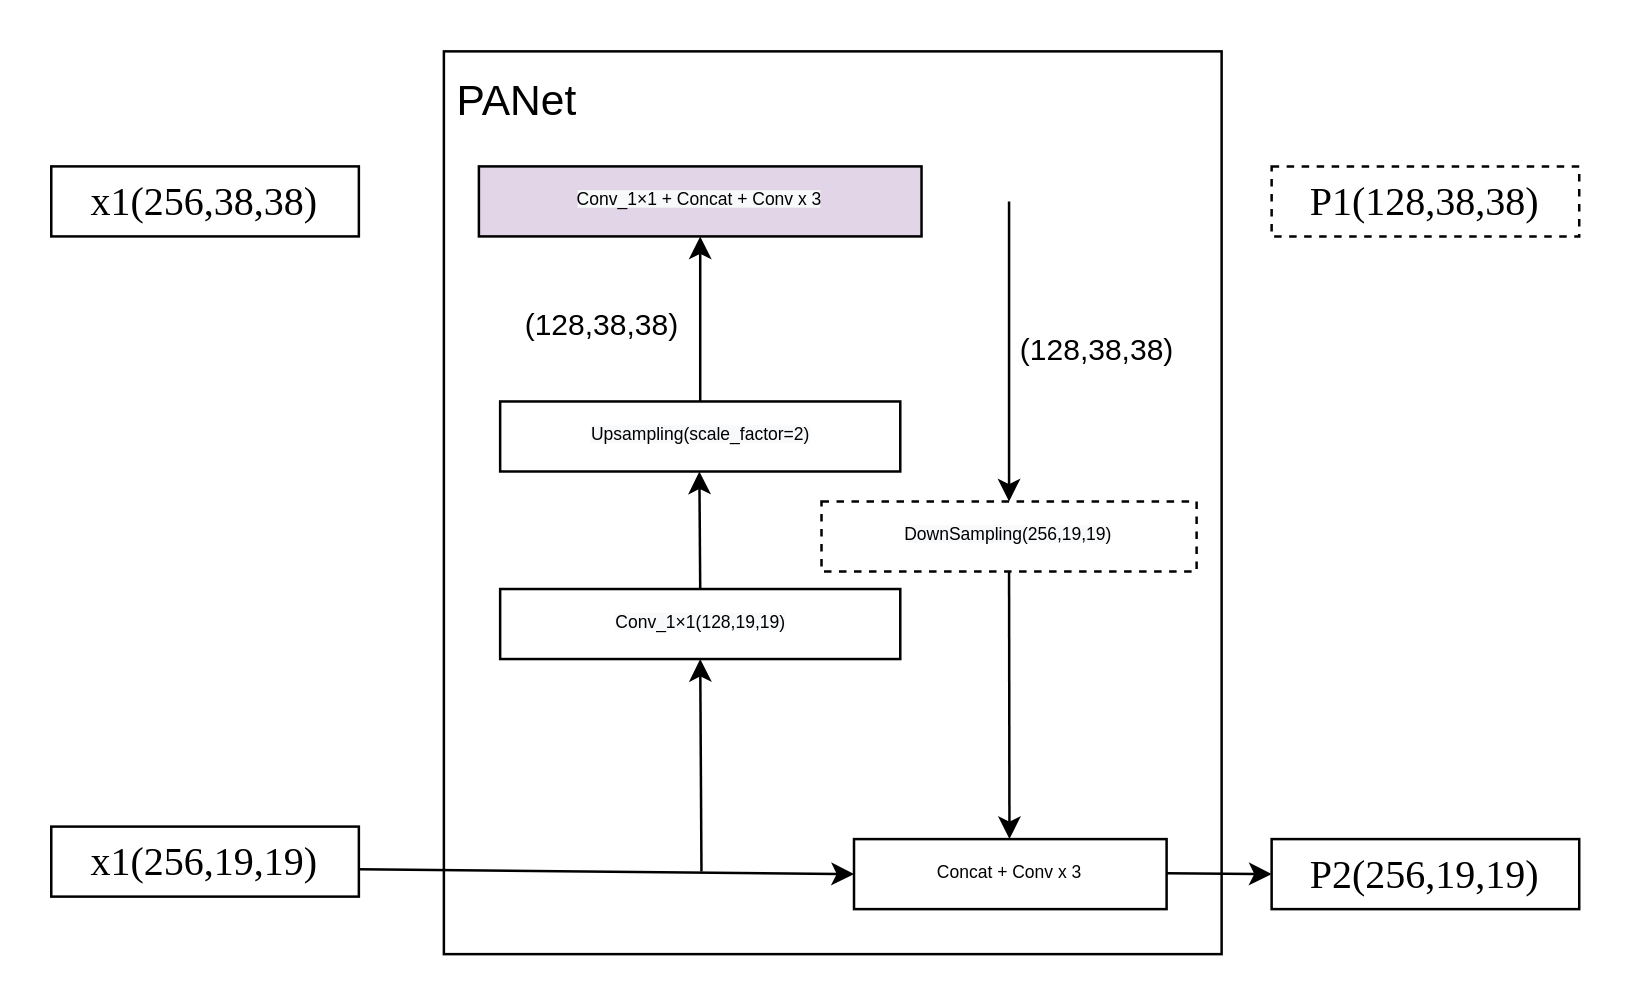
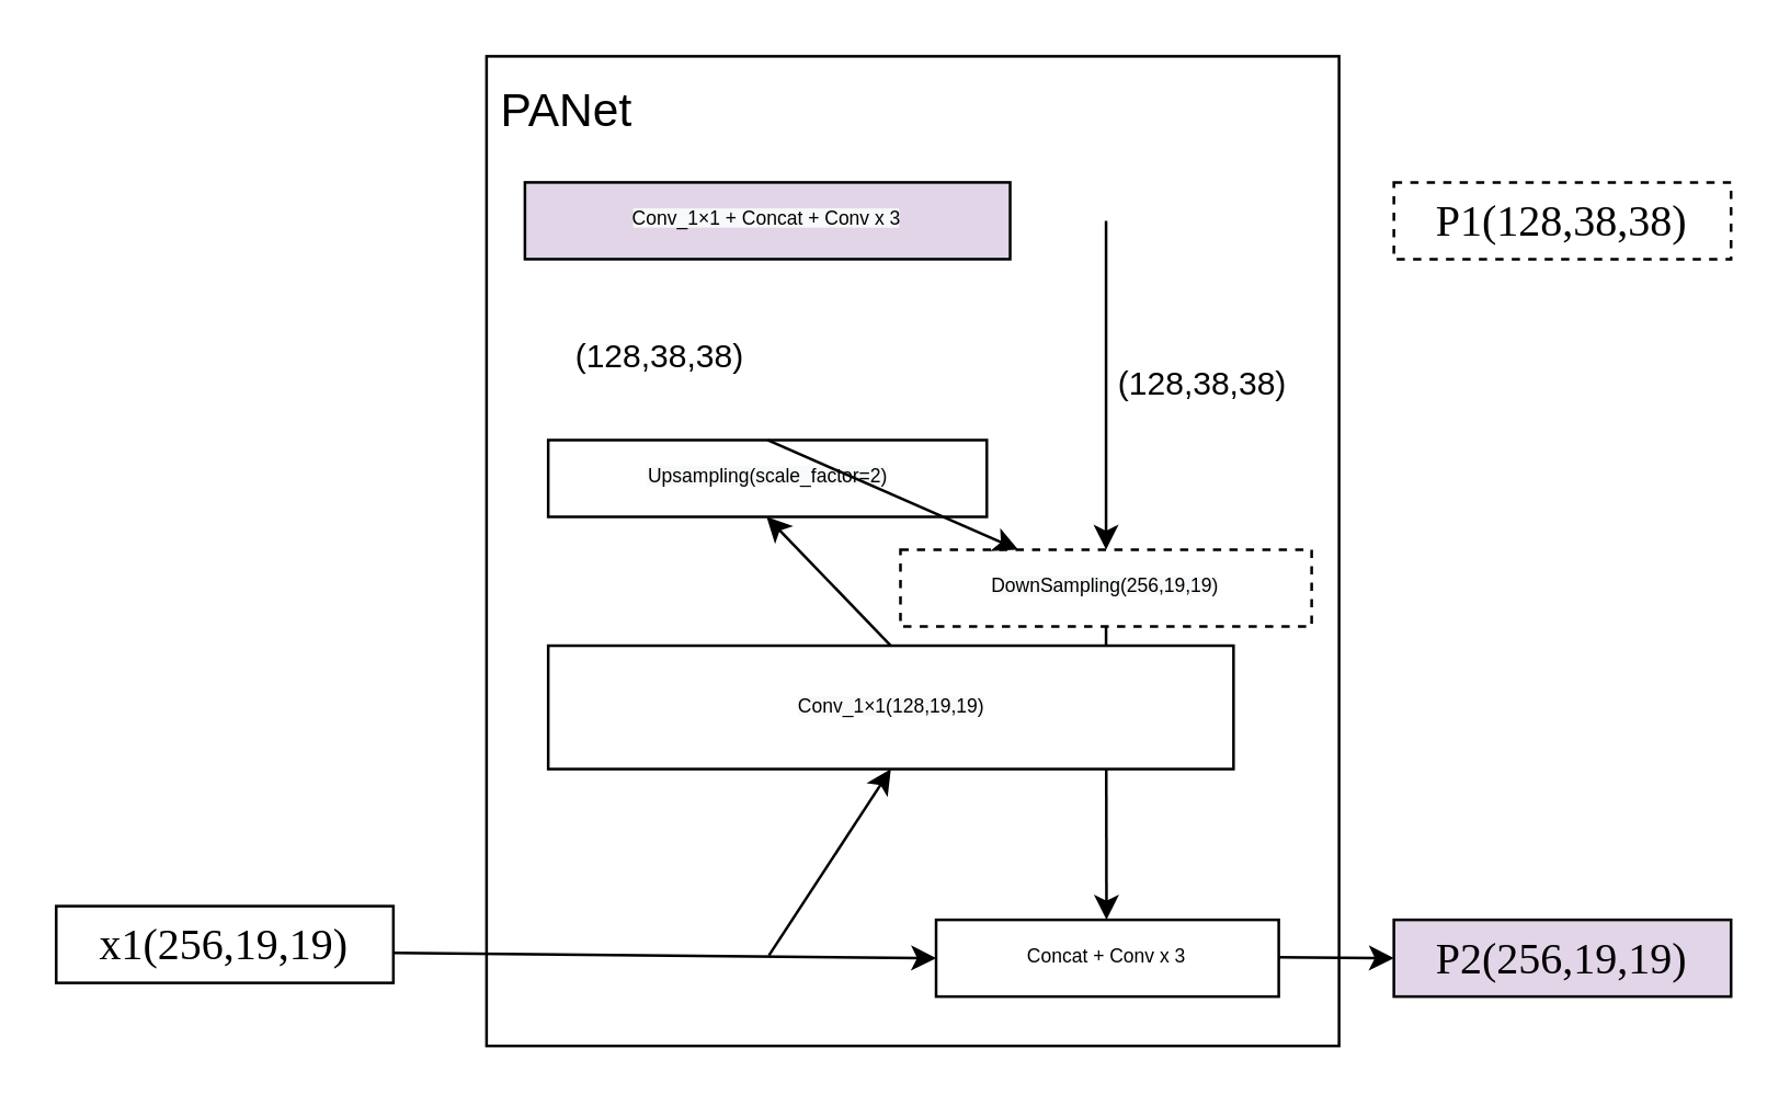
  <mxCell id="0" />
  <mxCell id="1" parent="0" />
  <mxCell id="2" value="" style="rounded=0;whiteSpace=wrap;html=1;strokeWidth=1;fontSize=7;" vertex="1" parent="1"><mxGeometry x="177" y="20" width="311" height="361" as="geometry" /></mxCell>
  <mxCell id="3" value="&lt;font face=&quot;helvetica&quot;&gt;Concat + Conv x 3&lt;/font&gt;" style="rounded=0;whiteSpace=wrap;html=1;strokeWidth=1;fontSize=7;" vertex="1" parent="1"><mxGeometry x="341" y="335" width="125" height="28" as="geometry" /></mxCell>
  <mxCell id="4" value="&lt;font style=&quot;font-size: 17px&quot;&gt;PANet&lt;/font&gt;" style="text;html=1;resizable=0;autosize=1;align=center;verticalAlign=middle;points=[];fillColor=none;strokeColor=none;rounded=0;fontSize=7;" vertex="1" parent="1"><mxGeometry x="177" y="34" width="58" height="14" as="geometry" /></mxCell>
  <mxCell id="5" value="" style="endArrow=classic;html=1;fontSize=7;entryX=0.5;entryY=1;entryDx=0;entryDy=0;" edge="1" parent="1" target="19"><mxGeometry width="50" height="50" relative="1" as="geometry"><mxPoint x="280" y="348" as="sourcePoint" /><mxPoint x="254.272" y="122.392" as="targetPoint" /></mxGeometry></mxCell>
  <mxCell id="6" value="&lt;span style=&quot;color: rgb(0 , 0 , 0) ; font-family: &amp;#34;helvetica&amp;#34; ; font-style: normal ; font-weight: 400 ; letter-spacing: normal ; text-align: center ; text-indent: 0px ; text-transform: none ; word-spacing: 0px ; background-color: rgb(248 , 249 , 250) ; display: inline ; float: none ; font-size: 7px&quot;&gt;&lt;font style=&quot;font-size: 7px&quot;&gt;Upsampling(scale_factor=2)&lt;/font&gt;&lt;/span&gt;" style="rounded=0;whiteSpace=wrap;html=1;strokeWidth=1;fontSize=7;" vertex="1" parent="1"><mxGeometry x="199.5" y="160" width="160" height="28" as="geometry" /></mxCell>
  <mxCell id="7" value="&lt;span style=&quot;color: rgb(0 , 0 , 0) ; font-family: &amp;#34;helvetica&amp;#34; ; font-style: normal ; font-weight: 400 ; letter-spacing: normal ; text-align: center ; text-indent: 0px ; text-transform: none ; word-spacing: 0px ; background-color: rgb(248 , 249 , 250) ; display: inline ; float: none ; font-size: 7px&quot;&gt;&lt;font style=&quot;font-size: 7px&quot;&gt;Conv_1×1 + Concat + Conv x 3&lt;/font&gt;&lt;/span&gt;" style="rounded=0;whiteSpace=wrap;html=1;strokeWidth=1;fontSize=7;fillColor=#e1d5e7;" vertex="1" parent="1"><mxGeometry x="191" y="66" width="177" height="28" as="geometry" /></mxCell>
  <mxCell id="8" value="&lt;span style=&quot;color: rgb(0 , 0 , 0) ; font-family: &amp;#34;helvetica&amp;#34; ; font-style: normal ; font-weight: 400 ; letter-spacing: normal ; text-align: center ; text-indent: 0px ; text-transform: none ; word-spacing: 0px ; background-color: rgb(248 , 249 , 250) ; display: inline ; float: none ; font-size: 7px&quot;&gt;&lt;font style=&quot;font-size: 7px&quot;&gt;DownSampling(256,19,19)&lt;/font&gt;&lt;/span&gt;" style="rounded=0;whiteSpace=wrap;html=1;strokeWidth=1;fontSize=7;dashed=1;" vertex="1" parent="1"><mxGeometry x="328" y="200" width="150" height="28" as="geometry" /></mxCell>
  <mxCell id="9" value="" style="endArrow=classic;html=1;entryX=0.5;entryY=0;entryDx=0;entryDy=0;" edge="1" parent="1" target="8"><mxGeometry width="50" height="50" relative="1" as="geometry"><mxPoint x="403" y="80" as="sourcePoint" /><mxPoint x="351" y="220" as="targetPoint" /></mxGeometry></mxCell>
  <mxCell id="10" value="" style="endArrow=classic;html=1;" edge="1" parent="1"><mxGeometry width="50" height="50" relative="1" as="geometry"><mxPoint x="466" y="348.66" as="sourcePoint" /><mxPoint x="508" y="349" as="targetPoint" /></mxGeometry></mxCell>
- <mxCell id="11" value="" style="endArrow=classic;html=1;fontSize=14;entryX=0.5;entryY=1;entryDx=0;entryDy=0;exitX=0.5;exitY=0;exitDx=0;exitDy=0;" edge="1" parent="1" source="6" target="7"><mxGeometry width="50" height="50" relative="1" as="geometry"><mxPoint x="253.26" y="164" as="sourcePoint" /><mxPoint x="253.26" y="100" as="targetPoint" /></mxGeometry></mxCell>
+ <mxCell id="11" value="" style="endArrow=classic;html=1;fontSize=14;exitX=0.5;exitY=0;exitDx=0;exitDy=0;" edge="1" parent="1" source="6" target="8"><mxGeometry width="50" height="50" relative="1" as="geometry"><mxPoint x="253.26" y="164" as="sourcePoint" /><mxPoint x="253.26" y="100" as="targetPoint" /></mxGeometry></mxCell>
  <mxCell id="12" value="" style="endArrow=classic;html=1;fontSize=14;exitX=0.5;exitY=1;exitDx=0;exitDy=0;" edge="1" parent="1" source="8"><mxGeometry width="50" height="50" relative="1" as="geometry"><mxPoint x="403.16" y="259" as="sourcePoint" /><mxPoint x="403.16" y="335" as="targetPoint" /></mxGeometry></mxCell>
  <mxCell id="13" value="(128,38,38)" style="text;html=1;resizable=0;autosize=1;align=center;verticalAlign=middle;points=[];fillColor=none;strokeColor=none;rounded=0;" vertex="1" parent="1"><mxGeometry x="199.5" y="120" width="80" height="20" as="geometry" /></mxCell>
  <mxCell id="14" value="(128,38,38)" style="text;html=1;resizable=0;autosize=1;align=center;verticalAlign=middle;points=[];fillColor=none;strokeColor=none;rounded=0;" vertex="1" parent="1"><mxGeometry x="398" y="130" width="80" height="20" as="geometry" /></mxCell>
  <mxCell id="15" value="" style="endArrow=classic;html=1;entryX=0;entryY=0.5;entryDx=0;entryDy=0;exitX=1;exitY=0.5;exitDx=0;exitDy=0;" edge="1" parent="1" target="3"><mxGeometry width="50" height="50" relative="1" as="geometry"><mxPoint x="133" y="347" as="sourcePoint" /><mxPoint x="177" y="350" as="targetPoint" /></mxGeometry></mxCell>
- <mxCell id="16" value="&lt;span style=&quot;font-family: &amp;#34;times new roman&amp;#34; ; font-size: 16px&quot;&gt;x1(256,38,38)&lt;/span&gt;" style="rounded=0;whiteSpace=wrap;html=1;strokeWidth=1;fontSize=7;" vertex="1" parent="1"><mxGeometry x="20" y="66" width="123" height="28" as="geometry" /></mxCell>
  <mxCell id="17" value="&lt;span style=&quot;font-family: &amp;#34;times new roman&amp;#34; ; font-size: 16px&quot;&gt;x1(256,19,19)&lt;/span&gt;" style="rounded=0;whiteSpace=wrap;html=1;strokeWidth=1;fontSize=7;" vertex="1" parent="1"><mxGeometry x="20" y="330" width="123" height="28" as="geometry" /></mxCell>
  <mxCell id="18" value="&lt;span style=&quot;font-family: &amp;#34;times new roman&amp;#34; ; font-size: 16px&quot;&gt;P1(128,38,38)&lt;/span&gt;" style="rounded=0;whiteSpace=wrap;html=1;strokeWidth=1;fontSize=7;dashed=1;" vertex="1" parent="1"><mxGeometry x="508" y="66" width="123" height="28" as="geometry" /></mxCell>
- <mxCell id="19" value="&lt;span style=&quot;color: rgb(0 , 0 , 0) ; font-family: &amp;#34;helvetica&amp;#34; ; font-style: normal ; font-weight: 400 ; letter-spacing: normal ; text-align: center ; text-indent: 0px ; text-transform: none ; word-spacing: 0px ; background-color: rgb(248 , 249 , 250) ; display: inline ; float: none ; font-size: 7px&quot;&gt;&lt;font style=&quot;font-size: 7px&quot;&gt;Conv_1×1(128,19,19)&lt;/font&gt;&lt;/span&gt;" style="rounded=0;whiteSpace=wrap;html=1;strokeWidth=1;fontSize=7;" vertex="1" parent="1"><mxGeometry x="199.5" y="235" width="160" height="28" as="geometry" /></mxCell>
+ <mxCell id="19" value="&lt;span style=&quot;color: rgb(0 , 0 , 0) ; font-family: &amp;#34;helvetica&amp;#34; ; font-style: normal ; font-weight: 400 ; letter-spacing: normal ; text-align: center ; text-indent: 0px ; text-transform: none ; word-spacing: 0px ; background-color: rgb(248 , 249 , 250) ; display: inline ; float: none ; font-size: 7px&quot;&gt;&lt;font style=&quot;font-size: 7px&quot;&gt;Conv_1×1(128,19,19)&lt;/font&gt;&lt;/span&gt;" style="rounded=0;whiteSpace=wrap;html=1;strokeWidth=1;fontSize=7;" vertex="1" parent="1"><mxGeometry x="199.5" y="235" width="250" height="45" as="geometry" /></mxCell>
  <mxCell id="20" value="" style="endArrow=classic;html=1;exitX=0.5;exitY=0;exitDx=0;exitDy=0;" edge="1" parent="1" source="19"><mxGeometry width="50" height="50" relative="1" as="geometry"><mxPoint x="279" y="230" as="sourcePoint" /><mxPoint x="279.16" y="188" as="targetPoint" /></mxGeometry></mxCell>
- <mxCell id="21" value="&lt;span style=&quot;font-family: &amp;#34;times new roman&amp;#34; ; font-size: 16px&quot;&gt;P2(256,19,19)&lt;/span&gt;" style="rounded=0;whiteSpace=wrap;html=1;strokeWidth=1;fontSize=7;" vertex="1" parent="1"><mxGeometry x="508" y="335" width="123" height="28" as="geometry" /></mxCell>
+ <mxCell id="21" value="&lt;span style=&quot;font-family: &amp;#34;times new roman&amp;#34; ; font-size: 16px&quot;&gt;P2(256,19,19)&lt;/span&gt;" style="rounded=0;whiteSpace=wrap;html=1;strokeWidth=1;fontSize=7;fillColor=#e1d5e7;" vertex="1" parent="1"><mxGeometry x="508" y="335" width="123" height="28" as="geometry" /></mxCell>
